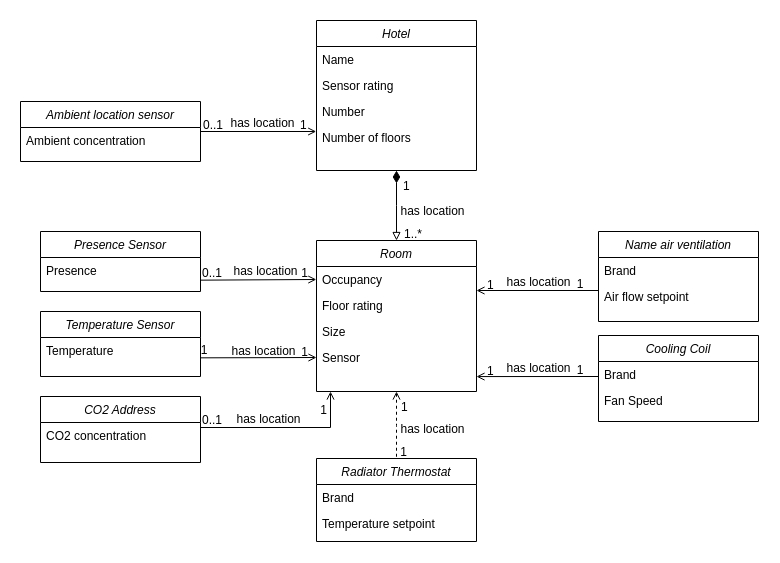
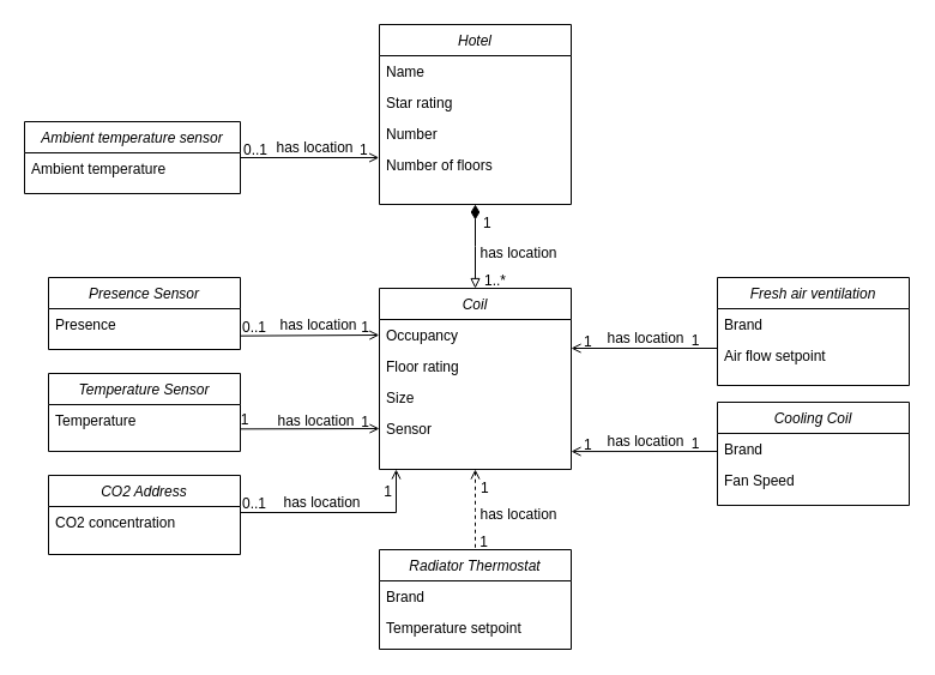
  <mxCell id="0" />
  <mxCell id="1" parent="0" />
  <mxCell id="2" value="Presence Sensor" style="swimlane;fontStyle=2;align=center;verticalAlign=top;childLayout=stackLayout;horizontal=1;startSize=26;horizontalStack=0;resizeParent=1;resizeLast=0;collapsible=1;marginBottom=0;rounded=0;shadow=0;strokeWidth=1;" parent="1" vertex="1"><mxGeometry x="40" y="231" width="160" height="60" as="geometry"><mxRectangle x="230" y="140" width="160" height="26" as="alternateBounds" /></mxGeometry></mxCell>
  <mxCell id="3" value="Presence" style="text;align=left;verticalAlign=top;spacingLeft=4;spacingRight=4;overflow=hidden;rotatable=0;points=[[0,0.5],[1,0.5]];portConstraint=eastwest;" parent="2" vertex="1"><mxGeometry y="26" width="160" height="26" as="geometry" /></mxCell>
- <mxCell id="4" value="Room" style="swimlane;fontStyle=2;align=center;verticalAlign=top;childLayout=stackLayout;horizontal=1;startSize=26;horizontalStack=0;resizeParent=1;resizeLast=0;collapsible=1;marginBottom=0;rounded=0;shadow=0;strokeWidth=1;" parent="1" vertex="1"><mxGeometry x="316" y="240" width="160" height="151" as="geometry"><mxRectangle x="550" y="140" width="160" height="26" as="alternateBounds" /></mxGeometry></mxCell>
+ <mxCell id="4" value="Coil" style="swimlane;fontStyle=2;align=center;verticalAlign=top;childLayout=stackLayout;horizontal=1;startSize=26;horizontalStack=0;resizeParent=1;resizeLast=0;collapsible=1;marginBottom=0;rounded=0;shadow=0;strokeWidth=1;" parent="1" vertex="1"><mxGeometry x="316" y="240" width="160" height="151" as="geometry"><mxRectangle x="550" y="140" width="160" height="26" as="alternateBounds" /></mxGeometry></mxCell>
  <mxCell id="5" value="Occupancy" style="text;align=left;verticalAlign=top;spacingLeft=4;spacingRight=4;overflow=hidden;rotatable=0;points=[[0,0.5],[1,0.5]];portConstraint=eastwest;" parent="4" vertex="1"><mxGeometry y="26" width="160" height="26" as="geometry" /></mxCell>
  <mxCell id="6" value="Floor rating" style="text;align=left;verticalAlign=top;spacingLeft=4;spacingRight=4;overflow=hidden;rotatable=0;points=[[0,0.5],[1,0.5]];portConstraint=eastwest;rounded=0;shadow=0;html=0;" parent="4" vertex="1"><mxGeometry y="52" width="160" height="26" as="geometry" /></mxCell>
  <mxCell id="7" value="Size" style="text;align=left;verticalAlign=top;spacingLeft=4;spacingRight=4;overflow=hidden;rotatable=0;points=[[0,0.5],[1,0.5]];portConstraint=eastwest;rounded=0;shadow=0;html=0;" parent="4" vertex="1"><mxGeometry y="78" width="160" height="26" as="geometry" /></mxCell>
  <mxCell id="8" value="Sensor" style="text;align=left;verticalAlign=top;spacingLeft=4;spacingRight=4;overflow=hidden;rotatable=0;points=[[0,0.5],[1,0.5]];portConstraint=eastwest;rounded=0;shadow=0;html=0;" parent="4" vertex="1"><mxGeometry y="104" width="160" height="26" as="geometry" /></mxCell>
- <mxCell id="9" value="Name air ventilation" style="swimlane;fontStyle=2;align=center;verticalAlign=top;childLayout=stackLayout;horizontal=1;startSize=26;horizontalStack=0;resizeParent=1;resizeLast=0;collapsible=1;marginBottom=0;rounded=0;shadow=0;strokeWidth=1;" parent="1" vertex="1"><mxGeometry x="598" y="231" width="160" height="90" as="geometry"><mxRectangle x="550" y="140" width="160" height="26" as="alternateBounds" /></mxGeometry></mxCell>
+ <mxCell id="9" value="Fresh air ventilation" style="swimlane;fontStyle=2;align=center;verticalAlign=top;childLayout=stackLayout;horizontal=1;startSize=26;horizontalStack=0;resizeParent=1;resizeLast=0;collapsible=1;marginBottom=0;rounded=0;shadow=0;strokeWidth=1;" parent="1" vertex="1"><mxGeometry x="598" y="231" width="160" height="90" as="geometry"><mxRectangle x="550" y="140" width="160" height="26" as="alternateBounds" /></mxGeometry></mxCell>
  <mxCell id="10" value="Brand" style="text;align=left;verticalAlign=top;spacingLeft=4;spacingRight=4;overflow=hidden;rotatable=0;points=[[0,0.5],[1,0.5]];portConstraint=eastwest;" parent="9" vertex="1"><mxGeometry y="26" width="160" height="26" as="geometry" /></mxCell>
  <mxCell id="11" value="Air flow setpoint" style="text;align=left;verticalAlign=top;spacingLeft=4;spacingRight=4;overflow=hidden;rotatable=0;points=[[0,0.5],[1,0.5]];portConstraint=eastwest;" parent="9" vertex="1"><mxGeometry y="52" width="160" height="26" as="geometry" /></mxCell>
  <mxCell id="12" value="Temperature Sensor" style="swimlane;fontStyle=2;align=center;verticalAlign=top;childLayout=stackLayout;horizontal=1;startSize=26;horizontalStack=0;resizeParent=1;resizeLast=0;collapsible=1;marginBottom=0;rounded=0;shadow=0;strokeWidth=1;" parent="1" vertex="1"><mxGeometry x="40" y="311" width="160" height="65" as="geometry"><mxRectangle x="230" y="140" width="160" height="26" as="alternateBounds" /></mxGeometry></mxCell>
  <mxCell id="13" value="Temperature" style="text;align=left;verticalAlign=top;spacingLeft=4;spacingRight=4;overflow=hidden;rotatable=0;points=[[0,0.5],[1,0.5]];portConstraint=eastwest;" parent="12" vertex="1"><mxGeometry y="26" width="160" height="26" as="geometry" /></mxCell>
  <mxCell id="14" value="" style="endArrow=open;shadow=0;strokeWidth=1;rounded=0;endFill=1;edgeStyle=elbowEdgeStyle;elbow=vertical;exitX=1.001;exitY=0.936;exitDx=0;exitDy=0;exitPerimeter=0;" parent="1" edge="1"><mxGeometry x="0.5" y="41" relative="1" as="geometry"><mxPoint x="200.16" y="357.336" as="sourcePoint" /><mxPoint x="316" y="357" as="targetPoint" /><mxPoint x="-40" y="32" as="offset" /></mxGeometry></mxCell>
  <mxCell id="15" value="1" style="resizable=0;align=left;verticalAlign=bottom;labelBackgroundColor=none;fontSize=12;" parent="14" connectable="0" vertex="1"><mxGeometry x="-1" relative="1" as="geometry"><mxPoint x="-1" y="1" as="offset" /></mxGeometry></mxCell>
  <mxCell id="16" value="1" style="resizable=0;align=right;verticalAlign=bottom;labelBackgroundColor=none;fontSize=12;" parent="14" connectable="0" vertex="1"><mxGeometry x="1" relative="1" as="geometry"><mxPoint x="-7" y="3" as="offset" /></mxGeometry></mxCell>
  <mxCell id="17" value="has location" style="text;html=1;resizable=0;points=[];;align=center;verticalAlign=middle;labelBackgroundColor=none;rounded=0;shadow=0;strokeWidth=1;fontSize=12;" parent="14" vertex="1" connectable="0"><mxGeometry x="0.5" y="49" relative="1" as="geometry"><mxPoint x="-24" y="42" as="offset" /></mxGeometry></mxCell>
  <mxCell id="18" value="Cooling Coil" style="swimlane;fontStyle=2;align=center;verticalAlign=top;childLayout=stackLayout;horizontal=1;startSize=26;horizontalStack=0;resizeParent=1;resizeLast=0;collapsible=1;marginBottom=0;rounded=0;shadow=0;strokeWidth=1;" parent="1" vertex="1"><mxGeometry x="598" y="335" width="160" height="86" as="geometry"><mxRectangle x="550" y="140" width="160" height="26" as="alternateBounds" /></mxGeometry></mxCell>
  <mxCell id="19" value="Brand" style="text;align=left;verticalAlign=top;spacingLeft=4;spacingRight=4;overflow=hidden;rotatable=0;points=[[0,0.5],[1,0.5]];portConstraint=eastwest;" parent="18" vertex="1"><mxGeometry y="26" width="160" height="26" as="geometry" /></mxCell>
  <mxCell id="20" value="Fan Speed" style="text;align=left;verticalAlign=top;spacingLeft=4;spacingRight=4;overflow=hidden;rotatable=0;points=[[0,0.5],[1,0.5]];portConstraint=eastwest;" parent="18" vertex="1"><mxGeometry y="52" width="160" height="26" as="geometry" /></mxCell>
  <mxCell id="21" value="Radiator Thermostat" style="swimlane;fontStyle=2;align=center;verticalAlign=top;childLayout=stackLayout;horizontal=1;startSize=26;horizontalStack=0;resizeParent=1;resizeLast=0;collapsible=1;marginBottom=0;rounded=0;shadow=0;strokeWidth=1;" parent="1" vertex="1"><mxGeometry x="316" y="458" width="160" height="83" as="geometry"><mxRectangle x="326" y="447" width="160" height="26" as="alternateBounds" /></mxGeometry></mxCell>
  <mxCell id="22" value="Brand" style="text;align=left;verticalAlign=top;spacingLeft=4;spacingRight=4;overflow=hidden;rotatable=0;points=[[0,0.5],[1,0.5]];portConstraint=eastwest;" parent="21" vertex="1"><mxGeometry y="26" width="160" height="26" as="geometry" /></mxCell>
  <mxCell id="23" value="Temperature setpoint" style="text;align=left;verticalAlign=top;spacingLeft=4;spacingRight=4;overflow=hidden;rotatable=0;points=[[0,0.5],[1,0.5]];portConstraint=eastwest;" parent="21" vertex="1"><mxGeometry y="52" width="160" height="26" as="geometry" /></mxCell>
  <mxCell id="24" value="" style="endArrow=none;shadow=0;strokeWidth=1;rounded=0;endFill=0;edgeStyle=elbowEdgeStyle;elbow=vertical;startArrow=open;startFill=0;entryX=-0.003;entryY=0.685;entryDx=0;entryDy=0;entryPerimeter=0;" parent="1" edge="1"><mxGeometry x="0.5" y="41" relative="1" as="geometry"><mxPoint x="476" y="376.068" as="sourcePoint" /><mxPoint x="597.52" y="376.81" as="targetPoint" /><mxPoint x="-40" y="32" as="offset" /></mxGeometry></mxCell>
  <mxCell id="25" value="1" style="resizable=0;align=left;verticalAlign=bottom;labelBackgroundColor=none;fontSize=12;" parent="24" connectable="0" vertex="1"><mxGeometry x="-1" relative="1" as="geometry"><mxPoint x="9" y="3" as="offset" /></mxGeometry></mxCell>
  <mxCell id="26" value="1" style="resizable=0;align=right;verticalAlign=bottom;labelBackgroundColor=none;fontSize=12;" parent="24" connectable="0" vertex="1"><mxGeometry x="1" relative="1" as="geometry"><mxPoint x="-13" y="2" as="offset" /></mxGeometry></mxCell>
  <mxCell id="27" value="has location" style="text;html=1;resizable=0;points=[];;align=center;verticalAlign=middle;labelBackgroundColor=none;rounded=0;shadow=0;strokeWidth=1;fontSize=12;" parent="24" vertex="1" connectable="0"><mxGeometry x="0.5" y="49" relative="1" as="geometry"><mxPoint x="-30" y="40" as="offset" /></mxGeometry></mxCell>
  <mxCell id="28" value="" style="endArrow=none;shadow=0;strokeWidth=1;rounded=0;endFill=0;edgeStyle=elbowEdgeStyle;elbow=vertical;startArrow=open;startFill=0;entryX=0.5;entryY=0;entryDx=0;entryDy=0;exitX=0.5;exitY=1;exitDx=0;exitDy=0;dashed=1;" parent="1" source="4" target="21" edge="1"><mxGeometry x="0.5" y="41" relative="1" as="geometry"><mxPoint x="388" y="400" as="sourcePoint" /><mxPoint x="506" y="450.288" as="targetPoint" /><mxPoint x="-40" y="32" as="offset" /></mxGeometry></mxCell>
  <mxCell id="29" value="1" style="resizable=0;align=left;verticalAlign=bottom;labelBackgroundColor=none;fontSize=12;" parent="28" connectable="0" vertex="1"><mxGeometry x="-1" relative="1" as="geometry"><mxPoint x="3" y="24" as="offset" /></mxGeometry></mxCell>
  <mxCell id="30" value="1" style="resizable=0;align=right;verticalAlign=bottom;labelBackgroundColor=none;fontSize=12;" parent="28" connectable="0" vertex="1"><mxGeometry x="1" relative="1" as="geometry"><mxPoint x="12" y="2" as="offset" /></mxGeometry></mxCell>
  <mxCell id="31" value="has location" style="text;html=1;resizable=0;points=[];;align=center;verticalAlign=middle;labelBackgroundColor=none;rounded=0;shadow=0;strokeWidth=1;fontSize=12;" parent="28" vertex="1" connectable="0"><mxGeometry x="0.5" y="49" relative="1" as="geometry"><mxPoint x="-14" y="-13" as="offset" /></mxGeometry></mxCell>
  <mxCell id="32" value="Hotel" style="swimlane;fontStyle=2;align=center;verticalAlign=top;childLayout=stackLayout;horizontal=1;startSize=26;horizontalStack=0;resizeParent=1;resizeLast=0;collapsible=1;marginBottom=0;rounded=0;shadow=0;strokeWidth=1;" parent="1" vertex="1"><mxGeometry x="316" y="20" width="160" height="150" as="geometry"><mxRectangle x="550" y="140" width="160" height="26" as="alternateBounds" /></mxGeometry></mxCell>
  <mxCell id="33" value="Name" style="text;align=left;verticalAlign=top;spacingLeft=4;spacingRight=4;overflow=hidden;rotatable=0;points=[[0,0.5],[1,0.5]];portConstraint=eastwest;" parent="32" vertex="1"><mxGeometry y="26" width="160" height="26" as="geometry" /></mxCell>
- <mxCell id="34" value="Sensor rating" style="text;align=left;verticalAlign=top;spacingLeft=4;spacingRight=4;overflow=hidden;rotatable=0;points=[[0,0.5],[1,0.5]];portConstraint=eastwest;rounded=0;shadow=0;html=0;" parent="32" vertex="1"><mxGeometry y="52" width="160" height="26" as="geometry" /></mxCell>
+ <mxCell id="34" value="Star rating" style="text;align=left;verticalAlign=top;spacingLeft=4;spacingRight=4;overflow=hidden;rotatable=0;points=[[0,0.5],[1,0.5]];portConstraint=eastwest;rounded=0;shadow=0;html=0;" parent="32" vertex="1"><mxGeometry y="52" width="160" height="26" as="geometry" /></mxCell>
  <mxCell id="35" value="Number" style="text;align=left;verticalAlign=top;spacingLeft=4;spacingRight=4;overflow=hidden;rotatable=0;points=[[0,0.5],[1,0.5]];portConstraint=eastwest;rounded=0;shadow=0;html=0;" parent="32" vertex="1"><mxGeometry y="78" width="160" height="26" as="geometry" /></mxCell>
  <mxCell id="36" value="Number of floors" style="text;align=left;verticalAlign=top;spacingLeft=4;spacingRight=4;overflow=hidden;rotatable=0;points=[[0,0.5],[1,0.5]];portConstraint=eastwest;rounded=0;shadow=0;html=0;" parent="32" vertex="1"><mxGeometry y="104" width="160" height="26" as="geometry" /></mxCell>
  <mxCell id="37" value="" style="endArrow=block;shadow=0;strokeWidth=1;rounded=0;endFill=0;edgeStyle=elbowEdgeStyle;elbow=vertical;startArrow=diamondThin;startFill=1;entryX=0.5;entryY=0;entryDx=0;entryDy=0;exitX=0.5;exitY=1;exitDx=0;exitDy=0;startSize=10;" parent="1" source="32" target="4" edge="1"><mxGeometry x="0.5" y="41" relative="1" as="geometry"><mxPoint x="395.85" y="173" as="sourcePoint" /><mxPoint x="395.85" y="240" as="targetPoint" /><mxPoint x="-40" y="32" as="offset" /></mxGeometry></mxCell>
  <mxCell id="38" value="1" style="resizable=0;align=left;verticalAlign=bottom;labelBackgroundColor=none;fontSize=12;" parent="37" connectable="0" vertex="1"><mxGeometry x="-1" relative="1" as="geometry"><mxPoint x="5" y="24" as="offset" /></mxGeometry></mxCell>
  <mxCell id="39" value="1..*" style="resizable=0;align=right;verticalAlign=bottom;labelBackgroundColor=none;fontSize=12;" parent="37" connectable="0" vertex="1"><mxGeometry x="1" relative="1" as="geometry"><mxPoint x="27" y="2" as="offset" /></mxGeometry></mxCell>
  <mxCell id="40" value="has location" style="text;html=1;resizable=0;points=[];;align=center;verticalAlign=middle;labelBackgroundColor=none;rounded=0;shadow=0;strokeWidth=1;fontSize=12;" parent="37" vertex="1" connectable="0"><mxGeometry x="0.5" y="49" relative="1" as="geometry"><mxPoint x="-14" y="-13" as="offset" /></mxGeometry></mxCell>
  <mxCell id="41" value="" style="endArrow=none;shadow=0;strokeWidth=1;rounded=0;endFill=0;edgeStyle=elbowEdgeStyle;elbow=vertical;startArrow=open;startFill=0;entryX=-0.003;entryY=0.685;entryDx=0;entryDy=0;entryPerimeter=0;" parent="1" edge="1"><mxGeometry x="0.5" y="41" relative="1" as="geometry"><mxPoint x="476" y="289.998" as="sourcePoint" /><mxPoint x="597.52" y="290.74" as="targetPoint" /><mxPoint x="-40" y="32" as="offset" /></mxGeometry></mxCell>
  <mxCell id="42" value="1" style="resizable=0;align=left;verticalAlign=bottom;labelBackgroundColor=none;fontSize=12;" parent="41" connectable="0" vertex="1"><mxGeometry x="-1" relative="1" as="geometry"><mxPoint x="9" y="3" as="offset" /></mxGeometry></mxCell>
  <mxCell id="43" value="1" style="resizable=0;align=right;verticalAlign=bottom;labelBackgroundColor=none;fontSize=12;" parent="41" connectable="0" vertex="1"><mxGeometry x="1" relative="1" as="geometry"><mxPoint x="-13" y="2" as="offset" /></mxGeometry></mxCell>
  <mxCell id="44" value="has location" style="text;html=1;resizable=0;points=[];;align=center;verticalAlign=middle;labelBackgroundColor=none;rounded=0;shadow=0;strokeWidth=1;fontSize=12;" parent="41" vertex="1" connectable="0"><mxGeometry x="0.5" y="49" relative="1" as="geometry"><mxPoint x="-30" y="40" as="offset" /></mxGeometry></mxCell>
  <mxCell id="45" value="CO2 Address" style="swimlane;fontStyle=2;align=center;verticalAlign=top;childLayout=stackLayout;horizontal=1;startSize=26;horizontalStack=0;resizeParent=1;resizeLast=0;collapsible=1;marginBottom=0;rounded=0;shadow=0;strokeWidth=1;" parent="1" vertex="1"><mxGeometry x="40" y="396" width="160" height="66" as="geometry"><mxRectangle x="230" y="140" width="160" height="26" as="alternateBounds" /></mxGeometry></mxCell>
  <mxCell id="46" value="CO2 concentration" style="text;align=left;verticalAlign=top;spacingLeft=4;spacingRight=4;overflow=hidden;rotatable=0;points=[[0,0.5],[1,0.5]];portConstraint=eastwest;" parent="45" vertex="1"><mxGeometry y="26" width="160" height="28" as="geometry" /></mxCell>
  <mxCell id="47" value="" style="endArrow=open;shadow=0;strokeWidth=1;rounded=0;endFill=1;edgeStyle=elbowEdgeStyle;elbow=vertical;" parent="1" edge="1"><mxGeometry x="0.5" y="41" relative="1" as="geometry"><mxPoint x="200" y="427" as="sourcePoint" /><mxPoint x="330" y="391" as="targetPoint" /><mxPoint x="-40" y="32" as="offset" /><Array as="points"><mxPoint x="270" y="427" /></Array></mxGeometry></mxCell>
  <mxCell id="48" value="0..1" style="resizable=0;align=left;verticalAlign=bottom;labelBackgroundColor=none;fontSize=12;" parent="47" connectable="0" vertex="1"><mxGeometry x="-1" relative="1" as="geometry"><mxPoint y="1" as="offset" /></mxGeometry></mxCell>
  <mxCell id="49" value="1" style="resizable=0;align=right;verticalAlign=bottom;labelBackgroundColor=none;fontSize=12;" parent="47" connectable="0" vertex="1"><mxGeometry x="1" relative="1" as="geometry"><mxPoint x="-2" y="27" as="offset" /></mxGeometry></mxCell>
  <mxCell id="50" value="has location" style="text;html=1;resizable=0;points=[];;align=center;verticalAlign=middle;labelBackgroundColor=none;rounded=0;shadow=0;strokeWidth=1;fontSize=12;" parent="47" vertex="1" connectable="0"><mxGeometry x="0.5" y="49" relative="1" as="geometry"><mxPoint x="-58" y="40" as="offset" /></mxGeometry></mxCell>
  <mxCell id="51" value="" style="endArrow=open;shadow=0;strokeWidth=1;rounded=0;endFill=1;edgeStyle=elbowEdgeStyle;elbow=vertical;exitX=1.001;exitY=0.936;exitDx=0;exitDy=0;exitPerimeter=0;" parent="1" edge="1"><mxGeometry x="0.5" y="41" relative="1" as="geometry"><mxPoint x="200" y="279.666" as="sourcePoint" /><mxPoint x="315.84" y="279.33" as="targetPoint" /><mxPoint x="-40" y="32" as="offset" /></mxGeometry></mxCell>
  <mxCell id="52" value="0..1" style="resizable=0;align=left;verticalAlign=bottom;labelBackgroundColor=none;fontSize=12;" parent="51" connectable="0" vertex="1"><mxGeometry x="-1" relative="1" as="geometry"><mxPoint y="1" as="offset" /></mxGeometry></mxCell>
  <mxCell id="53" value="1" style="resizable=0;align=right;verticalAlign=bottom;labelBackgroundColor=none;fontSize=12;" parent="51" connectable="0" vertex="1"><mxGeometry x="1" relative="1" as="geometry"><mxPoint x="-7" y="2" as="offset" /></mxGeometry></mxCell>
  <mxCell id="54" value="has location" style="text;html=1;resizable=0;points=[];;align=center;verticalAlign=middle;labelBackgroundColor=none;rounded=0;shadow=0;strokeWidth=1;fontSize=12;" parent="51" vertex="1" connectable="0"><mxGeometry x="0.5" y="49" relative="1" as="geometry"><mxPoint x="-23" y="40" as="offset" /></mxGeometry></mxCell>
- <mxCell id="55" value="Ambient location sensor" style="swimlane;fontStyle=2;align=center;verticalAlign=top;childLayout=stackLayout;horizontal=1;startSize=26;horizontalStack=0;resizeParent=1;resizeLast=0;collapsible=1;marginBottom=0;rounded=0;shadow=0;strokeWidth=1;" parent="1" vertex="1"><mxGeometry x="20" y="101" width="180" height="60" as="geometry"><mxRectangle x="230" y="140" width="160" height="26" as="alternateBounds" /></mxGeometry></mxCell>
- <mxCell id="56" value="Ambient concentration" style="text;align=left;verticalAlign=top;spacingLeft=4;spacingRight=4;overflow=hidden;rotatable=0;points=[[0,0.5],[1,0.5]];portConstraint=eastwest;fontStyle=0" parent="55" vertex="1"><mxGeometry y="26" width="180" height="26" as="geometry" /></mxCell>
+ <mxCell id="55" value="Ambient temperature sensor" style="swimlane;fontStyle=2;align=center;verticalAlign=top;childLayout=stackLayout;horizontal=1;startSize=26;horizontalStack=0;resizeParent=1;resizeLast=0;collapsible=1;marginBottom=0;rounded=0;shadow=0;strokeWidth=1;" parent="1" vertex="1"><mxGeometry x="20" y="101" width="180" height="60" as="geometry"><mxRectangle x="230" y="140" width="160" height="26" as="alternateBounds" /></mxGeometry></mxCell>
+ <mxCell id="56" value="Ambient temperature" style="text;align=left;verticalAlign=top;spacingLeft=4;spacingRight=4;overflow=hidden;rotatable=0;points=[[0,0.5],[1,0.5]];portConstraint=eastwest;fontStyle=0" parent="55" vertex="1"><mxGeometry y="26" width="180" height="26" as="geometry" /></mxCell>
  <mxCell id="57" value="" style="endArrow=open;shadow=0;strokeWidth=1;rounded=0;endFill=1;edgeStyle=elbowEdgeStyle;elbow=vertical;exitX=1;exitY=0.383;exitDx=0;exitDy=0;entryX=-0.008;entryY=0.104;entryDx=0;entryDy=0;entryPerimeter=0;exitPerimeter=0;" parent="1" edge="1"><mxGeometry x="0.5" y="41" relative="1" as="geometry"><mxPoint x="200" y="131" as="sourcePoint" /><mxPoint x="315.72" y="130.704" as="targetPoint" /><mxPoint x="-40" y="32" as="offset" /></mxGeometry></mxCell>
  <mxCell id="58" value="0..1" style="resizable=0;align=left;verticalAlign=bottom;labelBackgroundColor=none;fontSize=12;" parent="57" connectable="0" vertex="1"><mxGeometry x="-1" relative="1" as="geometry"><mxPoint x="1" y="2" as="offset" /></mxGeometry></mxCell>
  <mxCell id="59" value="1" style="resizable=0;align=right;verticalAlign=bottom;labelBackgroundColor=none;fontSize=12;" parent="57" connectable="0" vertex="1"><mxGeometry x="1" relative="1" as="geometry"><mxPoint x="-8" y="2" as="offset" /></mxGeometry></mxCell>
  <mxCell id="60" value="has location" style="text;html=1;resizable=0;points=[];;align=center;verticalAlign=middle;labelBackgroundColor=none;rounded=0;shadow=0;strokeWidth=1;fontSize=12;" parent="57" vertex="1" connectable="0"><mxGeometry x="0.5" y="49" relative="1" as="geometry"><mxPoint x="-26" y="40" as="offset" /></mxGeometry></mxCell>
